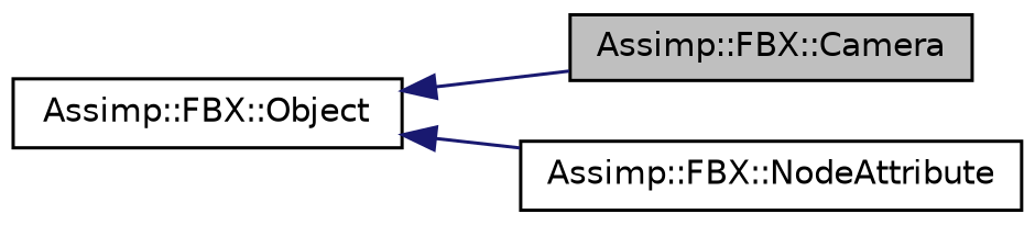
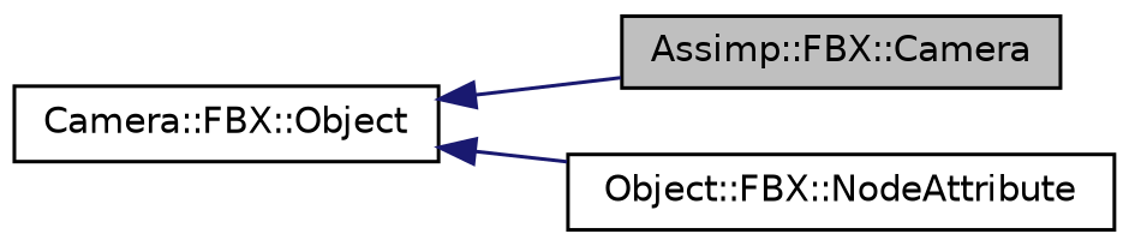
  digraph {
    rankdir=LR
    node [color=black fillcolor=white fontname=Helvetica fontsize=10 shape=record style=filled]
    edge [color=midnightblue dir=back fontname=Helvetica fontsize=10 labelfontname=Helvetica labelfontsize=10 style=solid]
    n1 [fillcolor=grey75 fontcolor=black height=0.2 label="Assimp::FBX::Camera" width=0.4]
-   n2 [height=0.2 label="Assimp::FBX::NodeAttribute" width=0.4]
-   n3 [height=0.2 label="Assimp::FBX::Object" width=0.4]
+   n2 [height=0.2 label="Object::FBX::NodeAttribute" width=0.4]
+   n3 [height=0.2 label="Camera::FBX::Object" width=0.4]
    n3 -> n1
    n3 -> n2
  }
